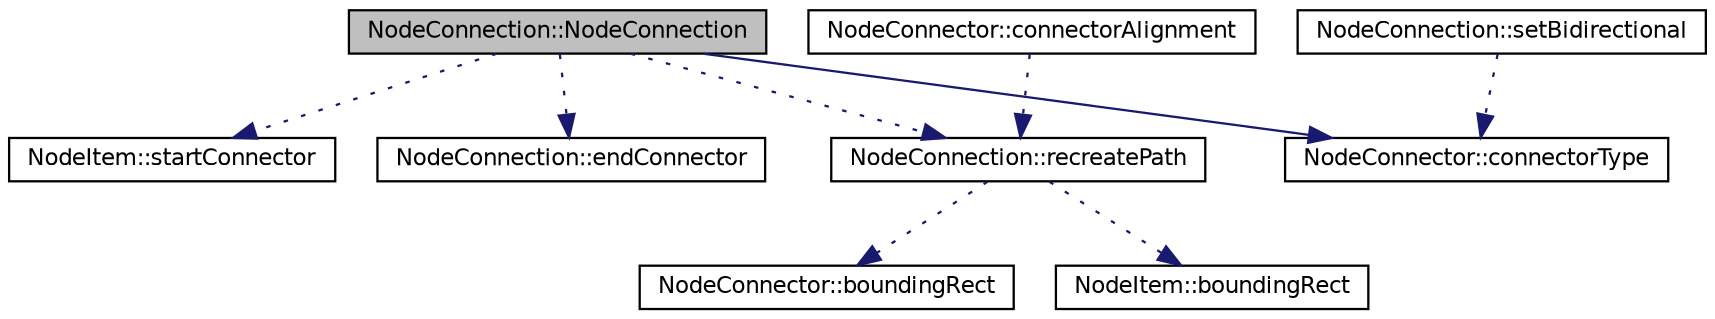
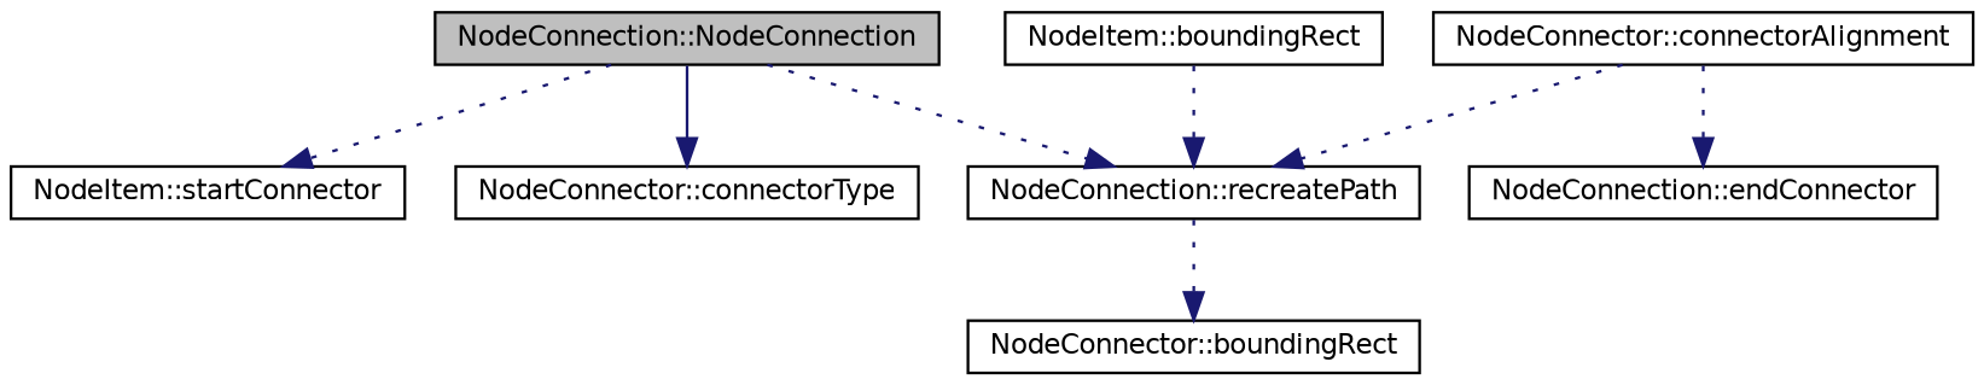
  digraph {
    rankdir=TB
    node [color=black fillcolor=white fontname=Helvetica fontsize=10 shape=record style=filled]
    edge [color=midnightblue fontname=Helvetica fontsize=10 labelfontname=Helvetica labelfontsize=10 style=dotted]
    n1 [fillcolor=grey75 fontcolor=black height=0.2 label="NodeConnection::NodeConnection" width=0.4]
    n2 [height=0.2 label="NodeItem::startConnector" width=0.4]
    n3 [height=0.2 label="NodeConnection::endConnector" width=0.4]
    n4 [height=0.2 label="NodeConnection::recreatePath" width=0.4]
    n5 [height=0.2 label="NodeConnector::connectorType" width=0.4]
-   n6 [height=0.2 label="NodeConnection::setBidirectional" width=0.4]
    n7 [height=0.2 label="NodeConnector::boundingRect" width=0.4]
    n8 [height=0.2 label="NodeItem::boundingRect" width=0.4]
    n9 [height=0.2 label="NodeConnector::connectorAlignment" width=0.4]
    n1 -> n2
-   n1 -> n3
+   n9 -> n3
    n1 -> n4
    n1 -> n5 [style=solid]
    n4 -> n7
-   n4 -> n8
-   n6 -> n5
+   n8 -> n4
    n9 -> n4
  }
